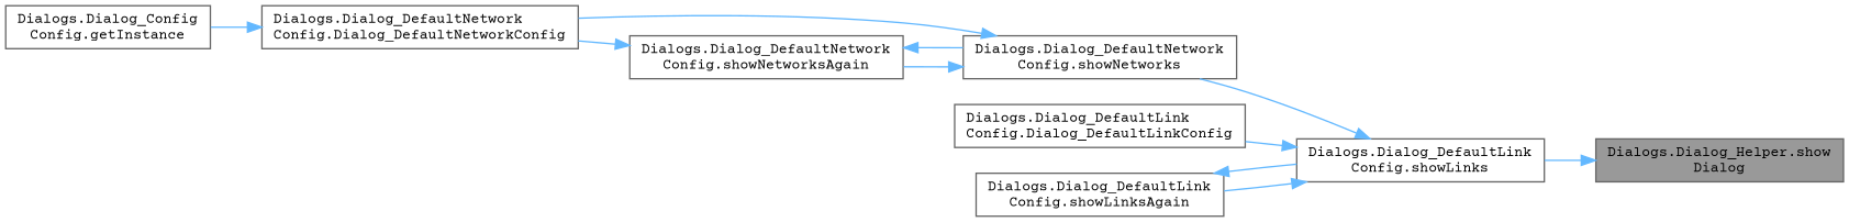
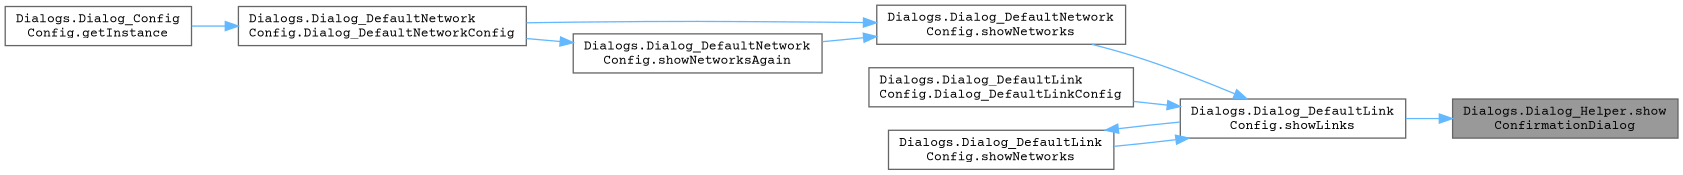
  digraph {
    fontname="Courier Prime"
    rankdir=RL
    node [color=grey40 fillcolor=white fontname="Courier Prime" fontsize=10 shape=box style=filled]
    edge [color=steelblue1 dir=back fontname="Courier Prime" fontsize=10 labelfontname=Helvetica labelfontsize=10 style=solid]
-   n1 [color=gray40 fillcolor=grey60 fontcolor=black height=0.2 label="Dialogs.Dialog_Helper.show\lDialog" width=0.4]
+   n1 [color=gray40 fillcolor=grey60 fontcolor=black height=0.2 label="Dialogs.Dialog_Helper.show\lConfirmationDialog" width=0.4]
    n2 [height=0.2 label="Dialogs.Dialog_DefaultLink\lConfig.showLinks" width=0.4]
    n3 [height=0.2 label="Dialogs.Dialog_DefaultNetwork\lConfig.showNetworks" width=0.4]
    n4 [height=0.2 label="Dialogs.Dialog_DefaultLink\lConfig.Dialog_DefaultLinkConfig" width=0.4]
-   n5 [height=0.2 label="Dialogs.Dialog_DefaultLink\lConfig.showLinksAgain" width=0.4]
+   n5 [height=0.2 label="Dialogs.Dialog_DefaultLink\lConfig.showNetworks" width=0.4]
    n6 [height=0.2 label="Dialogs.Dialog_DefaultNetwork\lConfig.Dialog_DefaultNetworkConfig" width=0.4]
    n7 [height=0.2 label="Dialogs.Dialog_DefaultNetwork\lConfig.showNetworksAgain" width=0.4]
    n8 [height=0.2 label="Dialogs.Dialog_Config\lConfig.getInstance" width=0.4]
    n1 -> n2
    n2 -> n3
    n2 -> n4
    n2 -> n5
    n3 -> n6
    n3 -> n7
    n5 -> n2
    n6 -> n8
-   n7 -> n3
    n7 -> n6
  }
